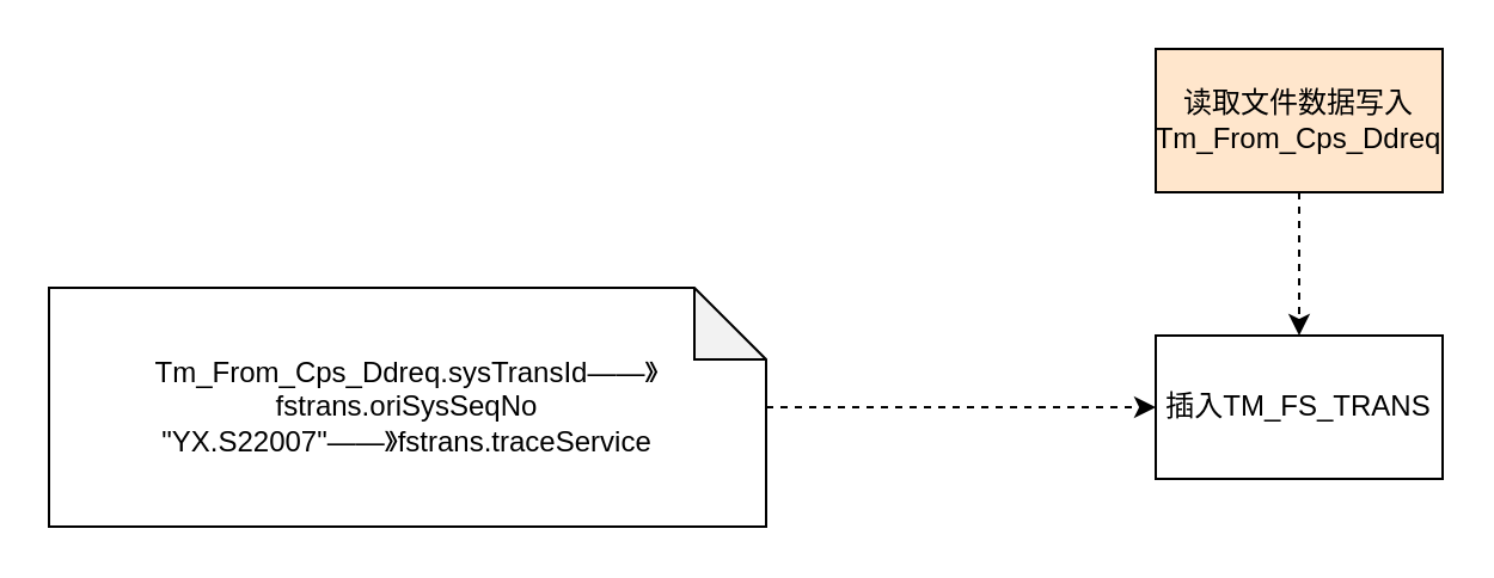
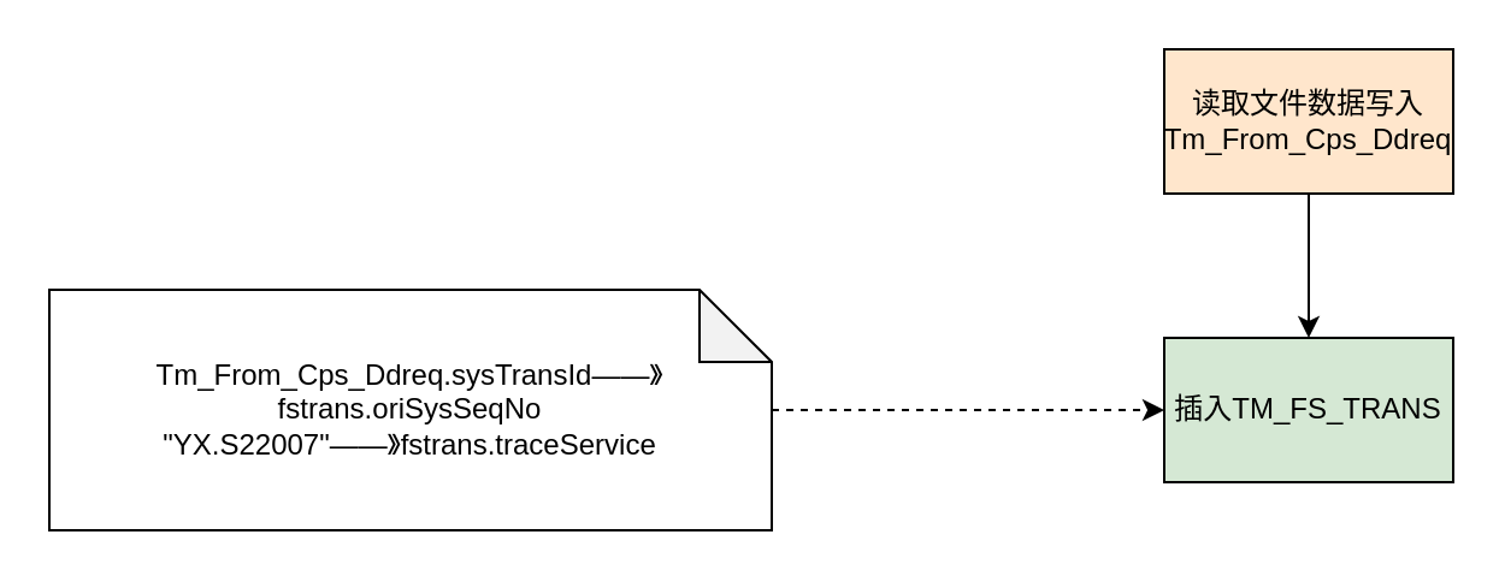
  <mxCell id="0" />
  <mxCell id="1" parent="0" />
- <mxCell id="2" value="" style="edgeStyle=orthogonalEdgeStyle;rounded=0;orthogonalLoop=1;jettySize=auto;html=1;dashed=1;" edge="1" parent="1" source="3" target="4"><mxGeometry relative="1" as="geometry" /></mxCell>
+ <mxCell id="2" value="" style="edgeStyle=orthogonalEdgeStyle;rounded=0;orthogonalLoop=1;jettySize=auto;html=1;" edge="1" parent="1" source="3" target="4"><mxGeometry relative="1" as="geometry" /></mxCell>
  <mxCell id="3" value="读取文件数据写入Tm_From_Cps_Ddreq" style="rounded=0;whiteSpace=wrap;html=1;fillColor=#ffe6cc;" vertex="1" parent="1"><mxGeometry x="483" y="20" width="120" height="60" as="geometry" /></mxCell>
- <mxCell id="4" value="&lt;div&gt;插入TM_FS_TRANS&lt;/div&gt;" style="rounded=0;whiteSpace=wrap;html=1;" vertex="1" parent="1"><mxGeometry x="483" y="140" width="120" height="60" as="geometry" /></mxCell>
+ <mxCell id="4" value="&lt;div&gt;插入TM_FS_TRANS&lt;/div&gt;" style="rounded=0;whiteSpace=wrap;html=1;fillColor=#d5e8d4;" vertex="1" parent="1"><mxGeometry x="483" y="140" width="120" height="60" as="geometry" /></mxCell>
  <mxCell id="5" value="" style="edgeStyle=orthogonalEdgeStyle;rounded=0;orthogonalLoop=1;jettySize=auto;html=1;dashed=1;entryX=0;entryY=0.5;entryDx=0;entryDy=0;" edge="1" parent="1" source="6" target="4"><mxGeometry relative="1" as="geometry"><mxPoint x="400" y="170" as="targetPoint" /></mxGeometry></mxCell>
  <mxCell id="6" value="Tm_From_Cps_Ddreq.sysTransId——》fstrans.oriSysSeqNo&lt;br&gt;&quot;YX.S22007&quot;——》fstrans.traceService" style="shape=note;whiteSpace=wrap;html=1;backgroundOutline=1;darkOpacity=0.05;" vertex="1" parent="1"><mxGeometry x="20" y="120" width="300" height="100" as="geometry" /></mxCell>
